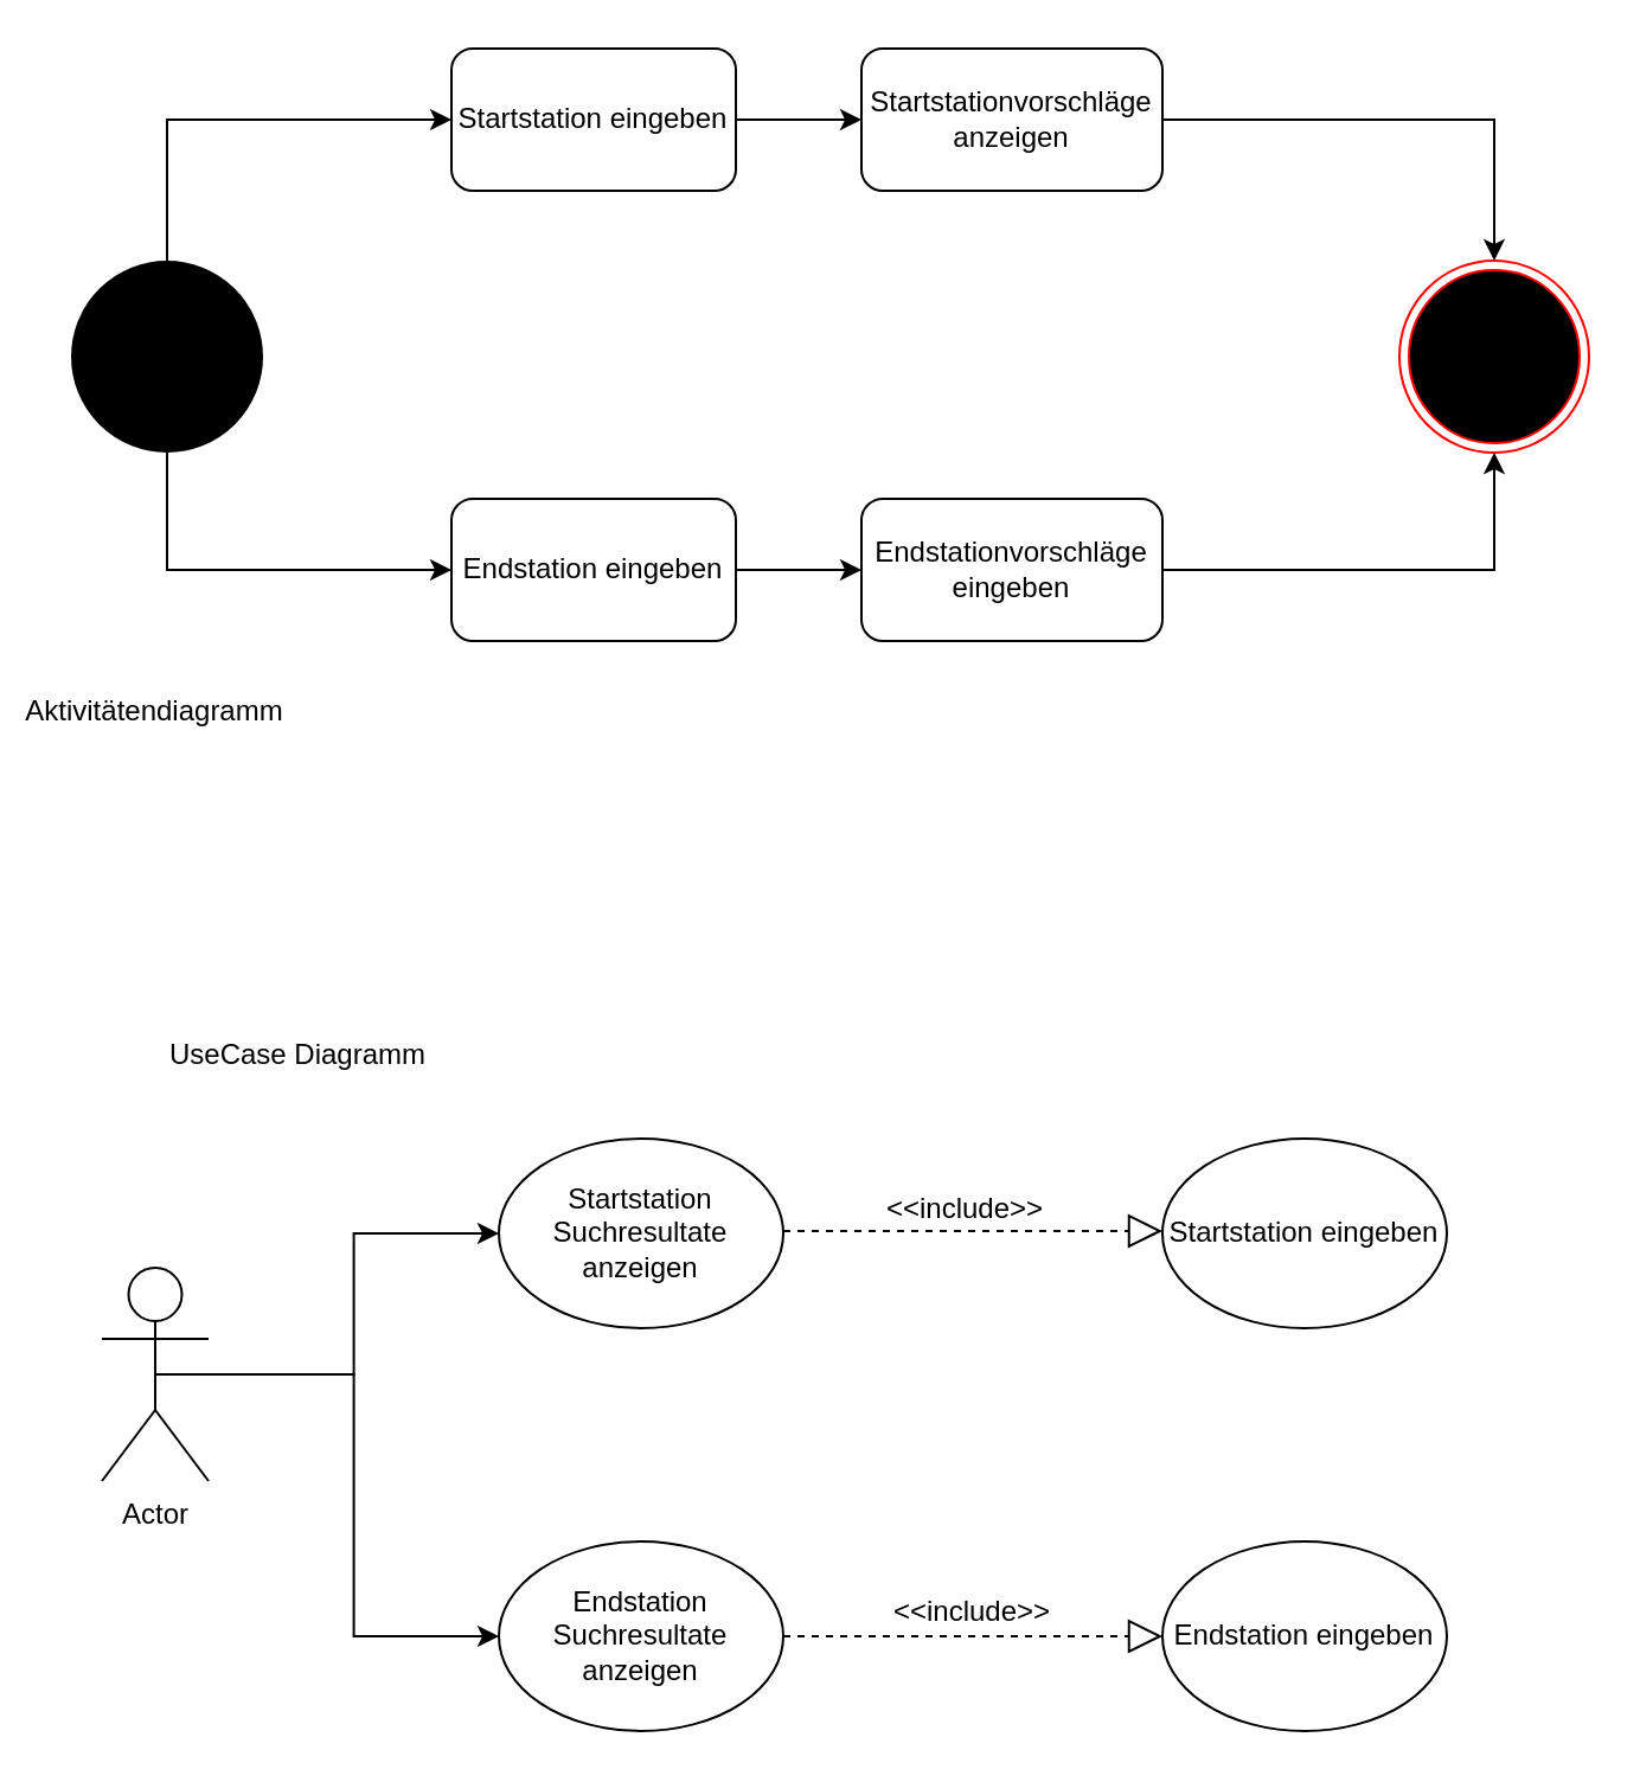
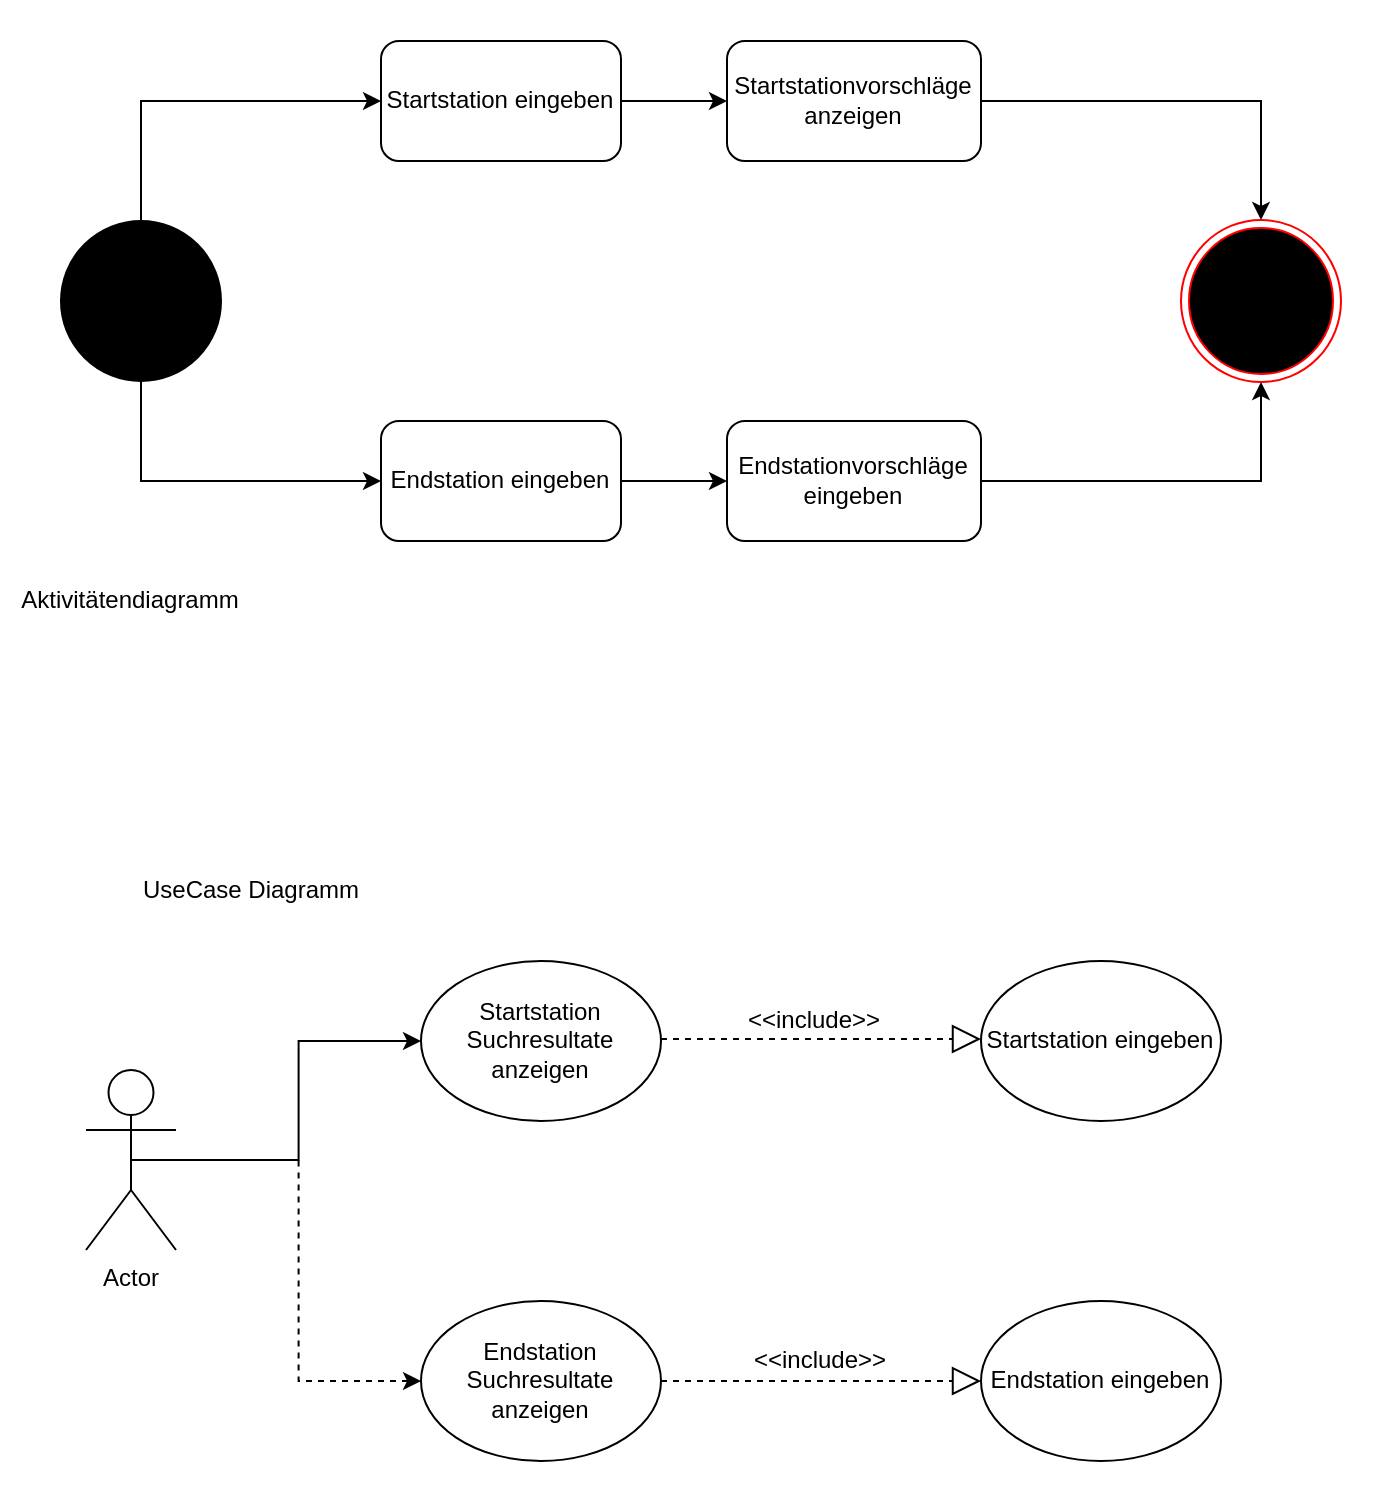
  <mxCell id="0" />
  <mxCell id="1" parent="0" />
  <mxCell id="2" style="edgeStyle=orthogonalEdgeStyle;rounded=0;orthogonalLoop=1;jettySize=auto;html=1;exitX=0.5;exitY=0;exitDx=0;exitDy=0;entryX=0;entryY=0.5;entryDx=0;entryDy=0;" edge="1" parent="1" source="4" target="6"><mxGeometry relative="1" as="geometry" /></mxCell>
  <mxCell id="3" style="edgeStyle=orthogonalEdgeStyle;rounded=0;orthogonalLoop=1;jettySize=auto;html=1;exitX=0.5;exitY=1;exitDx=0;exitDy=0;entryX=0;entryY=0.5;entryDx=0;entryDy=0;" edge="1" parent="1" source="4" target="10"><mxGeometry relative="1" as="geometry" /></mxCell>
  <mxCell id="4" value="" style="ellipse;whiteSpace=wrap;html=1;aspect=fixed;fillColor=#000000;" vertex="1" parent="1"><mxGeometry x="30" y="110" width="80" height="80" as="geometry" /></mxCell>
  <mxCell id="5" style="edgeStyle=orthogonalEdgeStyle;rounded=0;orthogonalLoop=1;jettySize=auto;html=1;exitX=1;exitY=0.5;exitDx=0;exitDy=0;entryX=0;entryY=0.5;entryDx=0;entryDy=0;" edge="1" parent="1" source="6" target="8"><mxGeometry relative="1" as="geometry" /></mxCell>
  <mxCell id="6" value="Startstation eingeben" style="rounded=1;whiteSpace=wrap;html=1;" vertex="1" parent="1"><mxGeometry x="190" y="20" width="120" height="60" as="geometry" /></mxCell>
  <mxCell id="7" style="edgeStyle=orthogonalEdgeStyle;rounded=0;orthogonalLoop=1;jettySize=auto;html=1;exitX=1;exitY=0.5;exitDx=0;exitDy=0;" edge="1" parent="1" source="8" target="13"><mxGeometry relative="1" as="geometry" /></mxCell>
  <mxCell id="8" value="Startstationvorschläge anzeigen" style="rounded=1;whiteSpace=wrap;html=1;" vertex="1" parent="1"><mxGeometry x="363" y="20" width="127" height="60" as="geometry" /></mxCell>
  <mxCell id="9" style="edgeStyle=orthogonalEdgeStyle;rounded=0;orthogonalLoop=1;jettySize=auto;html=1;exitX=1;exitY=0.5;exitDx=0;exitDy=0;entryX=0;entryY=0.5;entryDx=0;entryDy=0;" edge="1" parent="1" source="10" target="12"><mxGeometry relative="1" as="geometry" /></mxCell>
  <mxCell id="10" value="Endstation eingeben" style="rounded=1;whiteSpace=wrap;html=1;" vertex="1" parent="1"><mxGeometry x="190" y="210" width="120" height="60" as="geometry" /></mxCell>
  <mxCell id="11" style="edgeStyle=orthogonalEdgeStyle;rounded=0;orthogonalLoop=1;jettySize=auto;html=1;exitX=1;exitY=0.5;exitDx=0;exitDy=0;entryX=0.5;entryY=1;entryDx=0;entryDy=0;" edge="1" parent="1" source="12" target="13"><mxGeometry relative="1" as="geometry" /></mxCell>
  <mxCell id="12" value="Endstationvorschläge eingeben" style="rounded=1;whiteSpace=wrap;html=1;" vertex="1" parent="1"><mxGeometry x="363" y="210" width="127" height="60" as="geometry" /></mxCell>
  <mxCell id="13" value="" style="ellipse;html=1;shape=endState;fillColor=#000000;strokeColor=#ff0000;" vertex="1" parent="1"><mxGeometry x="590" y="109.5" width="80" height="81" as="geometry" /></mxCell>
  <mxCell id="14" value="Aktivitätendiagramm&lt;br&gt;" style="text;html=1;strokeColor=none;fillColor=none;align=center;verticalAlign=middle;whiteSpace=wrap;rounded=0;" vertex="1" parent="1"><mxGeometry x="20" y="280" width="90" height="40" as="geometry" /></mxCell>
  <mxCell id="15" value="UseCase Diagramm" style="text;html=1;strokeColor=none;fillColor=none;align=center;verticalAlign=middle;whiteSpace=wrap;rounded=0;" vertex="1" parent="1"><mxGeometry x="57.5" y="430" width="135" height="30" as="geometry" /></mxCell>
  <mxCell id="16" style="edgeStyle=orthogonalEdgeStyle;rounded=0;orthogonalLoop=1;jettySize=auto;html=1;exitX=0.5;exitY=0.5;exitDx=0;exitDy=0;exitPerimeter=0;entryX=0;entryY=0.5;entryDx=0;entryDy=0;" edge="1" parent="1" source="18" target="19"><mxGeometry relative="1" as="geometry" /></mxCell>
- <mxCell id="17" style="edgeStyle=orthogonalEdgeStyle;rounded=0;orthogonalLoop=1;jettySize=auto;html=1;exitX=0.5;exitY=0.5;exitDx=0;exitDy=0;exitPerimeter=0;entryX=0;entryY=0.5;entryDx=0;entryDy=0;" edge="1" parent="1" source="18" target="20"><mxGeometry relative="1" as="geometry" /></mxCell>
+ <mxCell id="17" style="edgeStyle=orthogonalEdgeStyle;rounded=0;orthogonalLoop=1;jettySize=auto;html=1;exitX=0.5;exitY=0.5;exitDx=0;exitDy=0;exitPerimeter=0;entryX=0;entryY=0.5;entryDx=0;entryDy=0;dashed=1;" edge="1" parent="1" source="18" target="20"><mxGeometry relative="1" as="geometry" /></mxCell>
  <mxCell id="18" value="Actor" style="shape=umlActor;verticalLabelPosition=bottom;labelBackgroundColor=#ffffff;verticalAlign=top;html=1;outlineConnect=0;fillColor=#FFFFFF;" vertex="1" parent="1"><mxGeometry x="42.5" y="534.5" width="45" height="90" as="geometry" /></mxCell>
  <mxCell id="19" value="Startstation Suchresultate anzeigen" style="ellipse;whiteSpace=wrap;html=1;fillColor=#FFFFFF;" vertex="1" parent="1"><mxGeometry x="210" y="480" width="120" height="80" as="geometry" /></mxCell>
  <mxCell id="20" value="Endstation Suchresultate anzeigen" style="ellipse;whiteSpace=wrap;html=1;fillColor=#FFFFFF;" vertex="1" parent="1"><mxGeometry x="210" y="650" width="120" height="80" as="geometry" /></mxCell>
  <mxCell id="21" value="Startstation eingeben" style="ellipse;whiteSpace=wrap;html=1;fillColor=#FFFFFF;" vertex="1" parent="1"><mxGeometry x="490" y="480" width="120" height="80" as="geometry" /></mxCell>
  <mxCell id="22" value="Endstation eingeben" style="ellipse;whiteSpace=wrap;html=1;fillColor=#FFFFFF;" vertex="1" parent="1"><mxGeometry x="490" y="650" width="120" height="80" as="geometry" /></mxCell>
  <mxCell id="23" value="" style="endArrow=block;dashed=1;endFill=0;endSize=12;html=1;" edge="1" parent="1"><mxGeometry width="160" relative="1" as="geometry"><mxPoint x="330" y="690" as="sourcePoint" /><mxPoint x="490" y="690" as="targetPoint" /></mxGeometry></mxCell>
  <mxCell id="24" value="" style="endArrow=block;dashed=1;endFill=0;endSize=12;html=1;" edge="1" parent="1"><mxGeometry width="160" relative="1" as="geometry"><mxPoint x="330" y="519" as="sourcePoint" /><mxPoint x="490" y="519" as="targetPoint" /></mxGeometry></mxCell>
  <mxCell id="25" value="&amp;lt;&amp;lt;include&amp;gt;&amp;gt;" style="text;html=1;strokeColor=none;fillColor=none;align=center;verticalAlign=middle;whiteSpace=wrap;rounded=0;" vertex="1" parent="1"><mxGeometry x="390" y="670" width="40" height="20" as="geometry" /></mxCell>
  <mxCell id="26" value="&amp;lt;&amp;lt;include&amp;gt;&amp;gt;" style="text;html=1;strokeColor=none;fillColor=none;align=center;verticalAlign=middle;whiteSpace=wrap;rounded=0;" vertex="1" parent="1"><mxGeometry x="386.5" y="500" width="40" height="20" as="geometry" /></mxCell>
